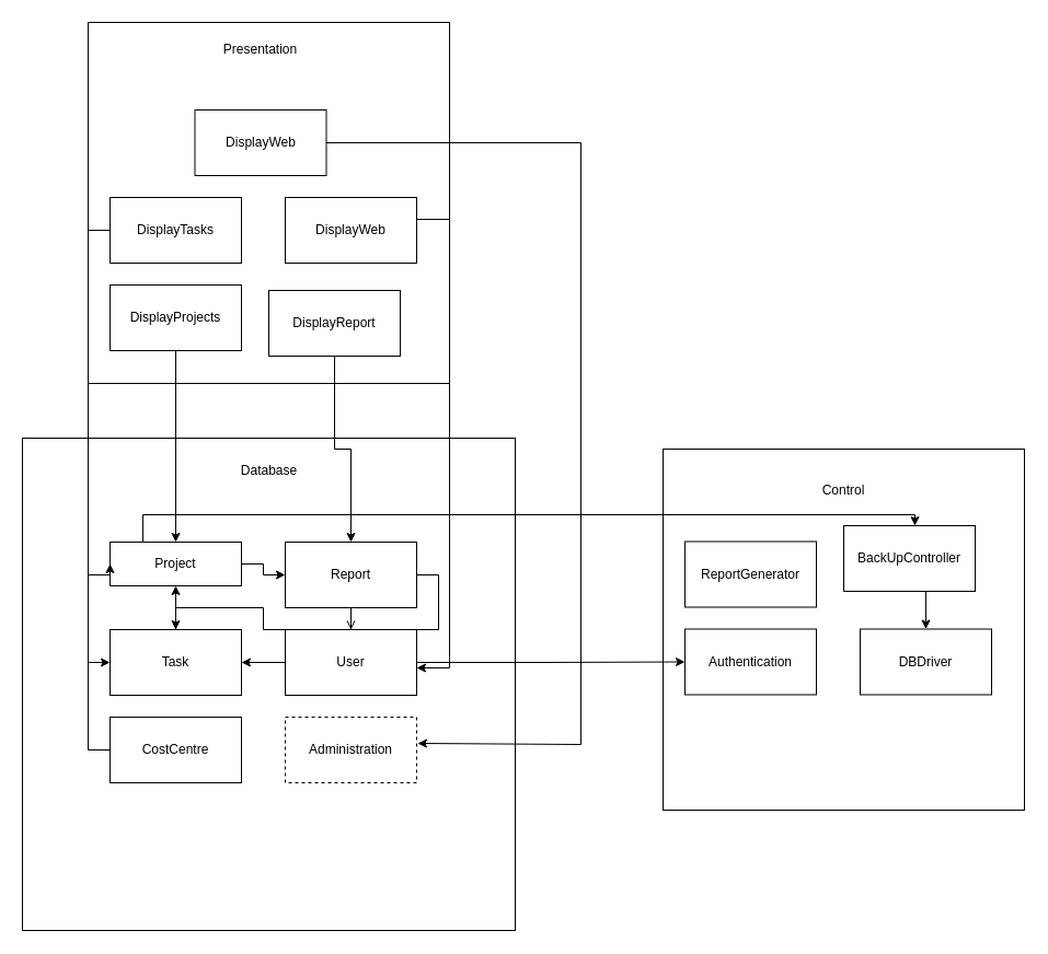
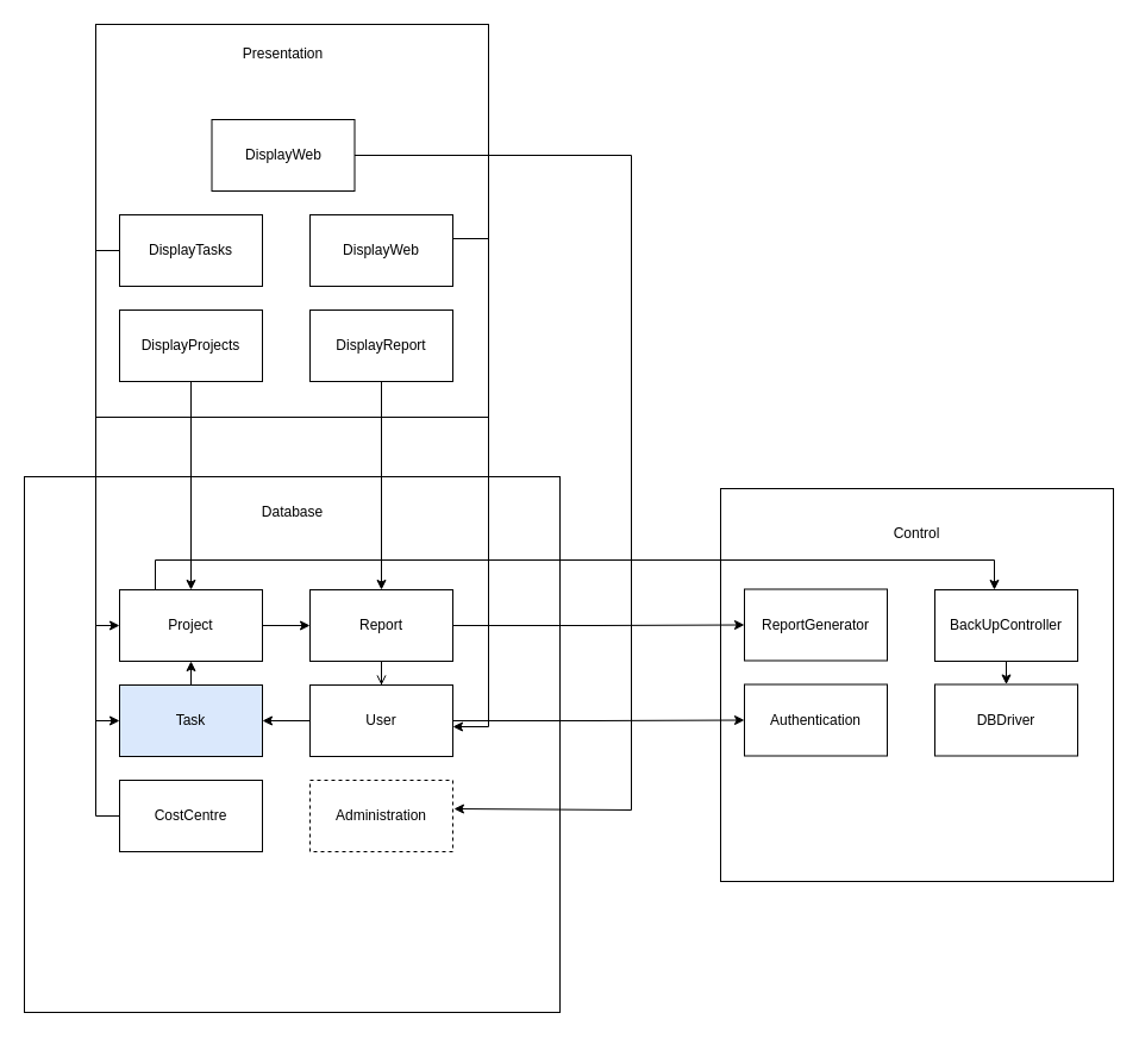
  <mxCell id="0" />
  <mxCell id="1" parent="0" />
  <mxCell id="2" value="" style="group" vertex="1" connectable="0" parent="1"><mxGeometry x="20" y="400" width="450" height="450" as="geometry" /></mxCell>
  <mxCell id="3" value="" style="whiteSpace=wrap;html=1;aspect=fixed;" vertex="1" parent="2"><mxGeometry width="450" height="450" as="geometry" /></mxCell>
  <mxCell id="4" style="edgeStyle=orthogonalEdgeStyle;rounded=0;orthogonalLoop=1;jettySize=auto;html=1;exitX=1;exitY=0.5;exitDx=0;exitDy=0;" edge="1" parent="2" source="5" target="7"><mxGeometry relative="1" as="geometry" /></mxCell>
- <mxCell id="5" value="Project" style="rounded=0;whiteSpace=wrap;html=1;" vertex="1" parent="2"><mxGeometry x="80" y="95" width="120" height="40" as="geometry" /></mxCell>
+ <mxCell id="5" value="Project" style="rounded=0;whiteSpace=wrap;html=1;" vertex="1" parent="2"><mxGeometry x="80" y="95" width="120" height="60" as="geometry" /></mxCell>
  <mxCell id="6" style="edgeStyle=orthogonalEdgeStyle;rounded=0;orthogonalLoop=1;jettySize=auto;html=1;exitX=0.5;exitY=1;exitDx=0;exitDy=0;endArrow=open;" edge="1" parent="2" source="7" target="12"><mxGeometry relative="1" as="geometry" /></mxCell>
  <mxCell id="7" value="Report" style="rounded=0;whiteSpace=wrap;html=1;" vertex="1" parent="2"><mxGeometry x="240" y="95" width="120" height="60" as="geometry" /></mxCell>
  <mxCell id="8" style="edgeStyle=orthogonalEdgeStyle;rounded=0;orthogonalLoop=1;jettySize=auto;html=1;exitX=0.5;exitY=0;exitDx=0;exitDy=0;entryX=0.5;entryY=1;entryDx=0;entryDy=0;" edge="1" parent="2" source="9" target="5"><mxGeometry relative="1" as="geometry" /></mxCell>
- <mxCell id="9" value="Task" style="rounded=0;whiteSpace=wrap;html=1;" vertex="1" parent="2"><mxGeometry x="80" y="175" width="120" height="60" as="geometry" /></mxCell>
+ <mxCell id="9" value="Task" style="rounded=0;whiteSpace=wrap;html=1;fillColor=#dae8fc;" vertex="1" parent="2"><mxGeometry x="80" y="175" width="120" height="60" as="geometry" /></mxCell>
  <mxCell id="10" value="CostCentre" style="rounded=0;whiteSpace=wrap;html=1;" vertex="1" parent="2"><mxGeometry x="80" y="255" width="120" height="60" as="geometry" /></mxCell>
  <mxCell id="11" style="edgeStyle=orthogonalEdgeStyle;rounded=0;orthogonalLoop=1;jettySize=auto;html=1;exitX=0;exitY=0.5;exitDx=0;exitDy=0;entryX=1;entryY=0.5;entryDx=0;entryDy=0;" edge="1" parent="2" source="12" target="9"><mxGeometry relative="1" as="geometry" /></mxCell>
  <mxCell id="12" value="User" style="rounded=0;whiteSpace=wrap;html=1;" vertex="1" parent="2"><mxGeometry x="240" y="175" width="120" height="60" as="geometry" /></mxCell>
  <mxCell id="13" value="Database" style="text;html=1;strokeColor=none;fillColor=none;align=center;verticalAlign=middle;whiteSpace=wrap;rounded=0;" vertex="1" parent="2"><mxGeometry x="192.5" y="10" width="65" height="40" as="geometry" /></mxCell>
  <mxCell id="14" style="edgeStyle=orthogonalEdgeStyle;rounded=0;orthogonalLoop=1;jettySize=auto;html=1;exitX=0;exitY=0.5;exitDx=0;exitDy=0;entryX=0;entryY=0.5;entryDx=0;entryDy=0;" edge="1" parent="2" source="10" target="5"><mxGeometry relative="1" as="geometry"><mxPoint x="100" y="335" as="targetPoint" /><Array as="points"><mxPoint x="60" y="285" /><mxPoint x="60" y="125" /></Array></mxGeometry></mxCell>
  <mxCell id="15" value="Administration" style="rounded=0;whiteSpace=wrap;html=1;dashed=1;" vertex="1" parent="2"><mxGeometry x="240" y="255" width="120" height="60" as="geometry" /></mxCell>
  <mxCell id="16" value="" style="group" vertex="1" connectable="0" parent="1"><mxGeometry x="600" y="420" width="330" height="330" as="geometry" /></mxCell>
  <mxCell id="17" value="" style="whiteSpace=wrap;html=1;aspect=fixed;" vertex="1" parent="16"><mxGeometry x="5" y="-10" width="330" height="330" as="geometry" /></mxCell>
  <mxCell id="18" value="ReportGenerator" style="rounded=0;whiteSpace=wrap;html=1;" vertex="1" parent="16"><mxGeometry x="25" y="74.5" width="120" height="60" as="geometry" /></mxCell>
  <mxCell id="19" style="edgeStyle=orthogonalEdgeStyle;rounded=0;orthogonalLoop=1;jettySize=auto;html=1;exitX=0.5;exitY=1;exitDx=0;exitDy=0;entryX=0.5;entryY=0;entryDx=0;entryDy=0;" edge="1" parent="16" source="20" target="22"><mxGeometry relative="1" as="geometry" /></mxCell>
- <mxCell id="20" value="BackUpController" style="rounded=0;whiteSpace=wrap;html=1;" vertex="1" parent="16"><mxGeometry x="170" y="60" width="120" height="60" as="geometry" /></mxCell>
+ <mxCell id="20" value="BackUpController" style="rounded=0;whiteSpace=wrap;html=1;" vertex="1" parent="16"><mxGeometry x="185" y="75" width="120" height="60" as="geometry" /></mxCell>
  <mxCell id="21" value="Authentication" style="rounded=0;whiteSpace=wrap;html=1;" vertex="1" parent="16"><mxGeometry x="25" y="154.5" width="120" height="60" as="geometry" /></mxCell>
  <mxCell id="22" value="DBDriver" style="rounded=0;whiteSpace=wrap;html=1;" vertex="1" parent="16"><mxGeometry x="185" y="154.5" width="120" height="60" as="geometry" /></mxCell>
  <mxCell id="23" value="Control" style="text;html=1;strokeColor=none;fillColor=none;align=center;verticalAlign=middle;whiteSpace=wrap;rounded=0;" vertex="1" parent="16"><mxGeometry x="120" y="2.5" width="100" height="50" as="geometry" /></mxCell>
  <mxCell id="24" value="" style="group" vertex="1" connectable="0" parent="1"><mxGeometry x="80" y="20" width="330" height="330" as="geometry" /></mxCell>
  <mxCell id="25" value="" style="whiteSpace=wrap;html=1;aspect=fixed;" vertex="1" parent="24"><mxGeometry width="330" height="330" as="geometry" /></mxCell>
  <mxCell id="26" value="Presentation" style="text;html=1;strokeColor=none;fillColor=none;align=center;verticalAlign=middle;whiteSpace=wrap;rounded=0;" vertex="1" parent="24"><mxGeometry x="120" width="75" height="50" as="geometry" /></mxCell>
  <mxCell id="27" value="DisplayWeb" style="rounded=0;whiteSpace=wrap;html=1;" vertex="1" parent="24"><mxGeometry x="97.5" y="80" width="120" height="60" as="geometry" /></mxCell>
  <mxCell id="28" value="DisplayWeb" style="rounded=0;whiteSpace=wrap;html=1;" vertex="1" parent="24"><mxGeometry x="180" y="160" width="120" height="60" as="geometry" /></mxCell>
- <mxCell id="29" value="DisplayReport" style="rounded=0;whiteSpace=wrap;html=1;" vertex="1" parent="24"><mxGeometry x="165" y="245" width="120" height="60" as="geometry" /></mxCell>
+ <mxCell id="29" value="DisplayReport" style="rounded=0;whiteSpace=wrap;html=1;" vertex="1" parent="24"><mxGeometry x="180" y="240" width="120" height="60" as="geometry" /></mxCell>
  <mxCell id="30" value="DisplayProjects" style="rounded=0;whiteSpace=wrap;html=1;" vertex="1" parent="24"><mxGeometry x="20" y="240" width="120" height="60" as="geometry" /></mxCell>
  <mxCell id="31" value="DisplayTasks" style="rounded=0;whiteSpace=wrap;html=1;" vertex="1" parent="24"><mxGeometry x="20" y="160" width="120" height="60" as="geometry" /></mxCell>
- <mxCell id="32" style="edgeStyle=orthogonalEdgeStyle;rounded=0;orthogonalLoop=1;jettySize=auto;html=1;exitX=1;exitY=0.5;exitDx=0;exitDy=0;" edge="1" parent="1" source="7" target="9"><mxGeometry relative="1" as="geometry" /></mxCell>
+ <mxCell id="32" style="edgeStyle=orthogonalEdgeStyle;rounded=0;orthogonalLoop=1;jettySize=auto;html=1;exitX=1;exitY=0.5;exitDx=0;exitDy=0;entryX=0;entryY=0.5;entryDx=0;entryDy=0;" edge="1" parent="1" source="7" target="18"><mxGeometry relative="1" as="geometry" /></mxCell>
  <mxCell id="33" style="edgeStyle=orthogonalEdgeStyle;rounded=0;orthogonalLoop=1;jettySize=auto;html=1;exitX=1;exitY=0.5;exitDx=0;exitDy=0;entryX=0;entryY=0.5;entryDx=0;entryDy=0;" edge="1" parent="1" source="12" target="21"><mxGeometry relative="1" as="geometry" /></mxCell>
  <mxCell id="34" style="edgeStyle=orthogonalEdgeStyle;rounded=0;orthogonalLoop=1;jettySize=auto;html=1;exitX=0.5;exitY=0;exitDx=0;exitDy=0;" edge="1" parent="1" source="5" target="20"><mxGeometry relative="1" as="geometry"><mxPoint x="560" y="153" as="targetPoint" /><Array as="points"><mxPoint x="130" y="495" /><mxPoint x="130" y="470" /><mxPoint x="835" y="470" /></Array></mxGeometry></mxCell>
  <mxCell id="35" style="edgeStyle=orthogonalEdgeStyle;rounded=0;orthogonalLoop=1;jettySize=auto;html=1;exitX=0;exitY=0.5;exitDx=0;exitDy=0;entryX=0;entryY=0.5;entryDx=0;entryDy=0;" edge="1" parent="1" source="31" target="9"><mxGeometry relative="1" as="geometry"><mxPoint x="-10" y="630" as="targetPoint" /></mxGeometry></mxCell>
  <mxCell id="36" style="edgeStyle=orthogonalEdgeStyle;rounded=0;orthogonalLoop=1;jettySize=auto;html=1;entryX=0.5;entryY=0;entryDx=0;entryDy=0;" edge="1" parent="1" source="29" target="7"><mxGeometry relative="1" as="geometry" /></mxCell>
  <mxCell id="37" style="edgeStyle=orthogonalEdgeStyle;rounded=0;orthogonalLoop=1;jettySize=auto;html=1;exitX=0.5;exitY=1;exitDx=0;exitDy=0;" edge="1" parent="1" source="30" target="5"><mxGeometry relative="1" as="geometry" /></mxCell>
  <mxCell id="38" style="edgeStyle=orthogonalEdgeStyle;rounded=0;orthogonalLoop=1;jettySize=auto;html=1;exitX=1;exitY=0.5;exitDx=0;exitDy=0;" edge="1" parent="1" source="28"><mxGeometry relative="1" as="geometry"><mxPoint x="380" y="610" as="targetPoint" /><Array as="points"><mxPoint x="380" y="200" /><mxPoint x="410" y="200" /><mxPoint x="410" y="610" /></Array></mxGeometry></mxCell>
  <mxCell id="39" value="" style="endArrow=none;html=1;exitX=1;exitY=0.5;exitDx=0;exitDy=0;" edge="1" parent="1" source="27"><mxGeometry width="50" height="50" relative="1" as="geometry"><mxPoint x="470" y="150" as="sourcePoint" /><mxPoint x="530" y="130" as="targetPoint" /></mxGeometry></mxCell>
  <mxCell id="40" value="" style="endArrow=none;html=1;" edge="1" parent="1"><mxGeometry width="50" height="50" relative="1" as="geometry"><mxPoint x="530" y="130" as="sourcePoint" /><mxPoint x="530" y="680" as="targetPoint" /></mxGeometry></mxCell>
  <mxCell id="41" value="" style="endArrow=classic;html=1;entryX=1.008;entryY=0.4;entryDx=0;entryDy=0;entryPerimeter=0;" edge="1" parent="1" target="15"><mxGeometry width="50" height="50" relative="1" as="geometry"><mxPoint x="530" y="680" as="sourcePoint" /><mxPoint x="520" y="640" as="targetPoint" /><Array as="points" /></mxGeometry></mxCell>
